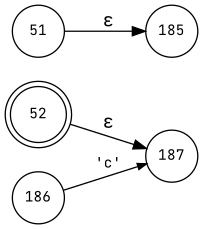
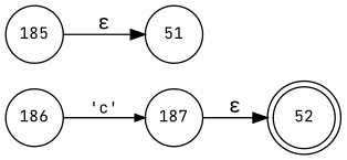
  digraph {
    fontname="JetBrains Mono"
    rankdir=LR
    node [fixedsize=true fontname="JetBrains Mono" fontsize=11 shape=circle peripheries=1]
    edge [fontname="JetBrains Mono"]
    n1 [label=52 shape=doublecircle width=.6 peripheries=""]
    n2 [label=51 width=.55]
    n3 [label=185 width=.55]
    n4 [label=186 width=.55]
    n5 [label=187 width=.55]
-   n2 -> n3 [label="&epsilon;"]
+   n3 -> n2 [label="&epsilon;"]
    n4 -> n5 [arrowhead=normal arrowsize=.7 fontsize=11 label="'c'"]
-   n1 -> n5 [label="&epsilon;"]
+   n5 -> n1 [label="&epsilon;"]
  }
